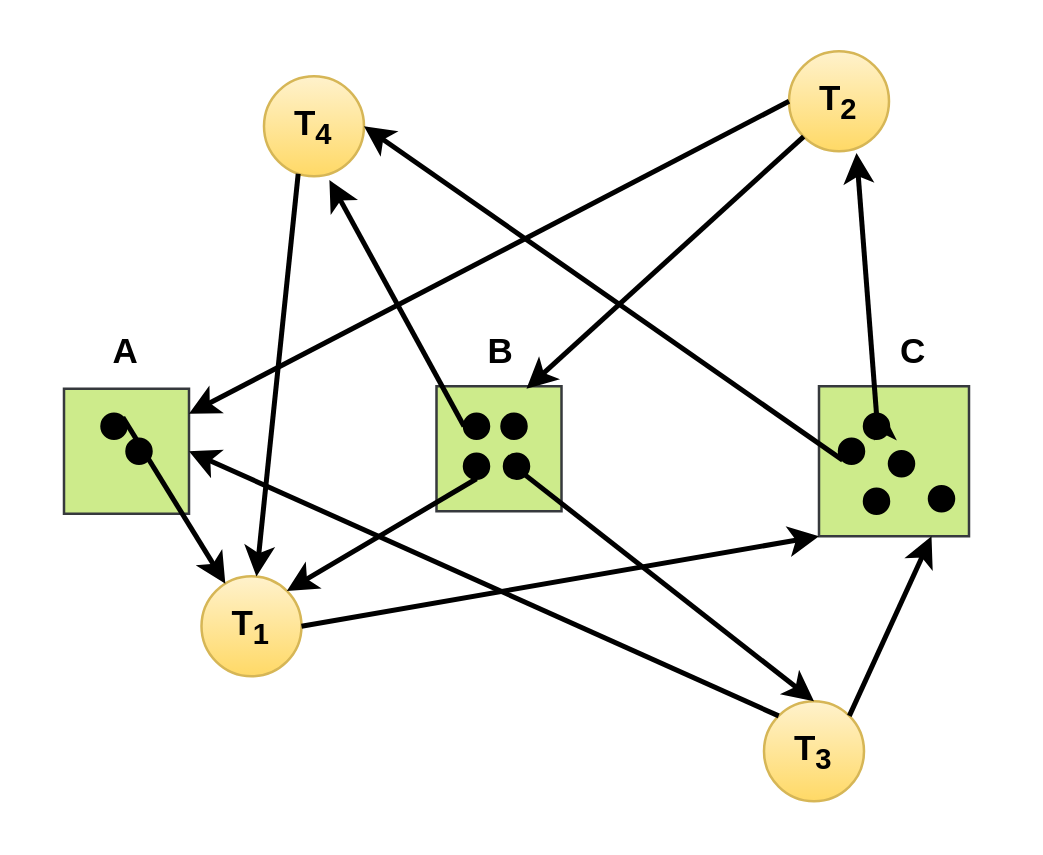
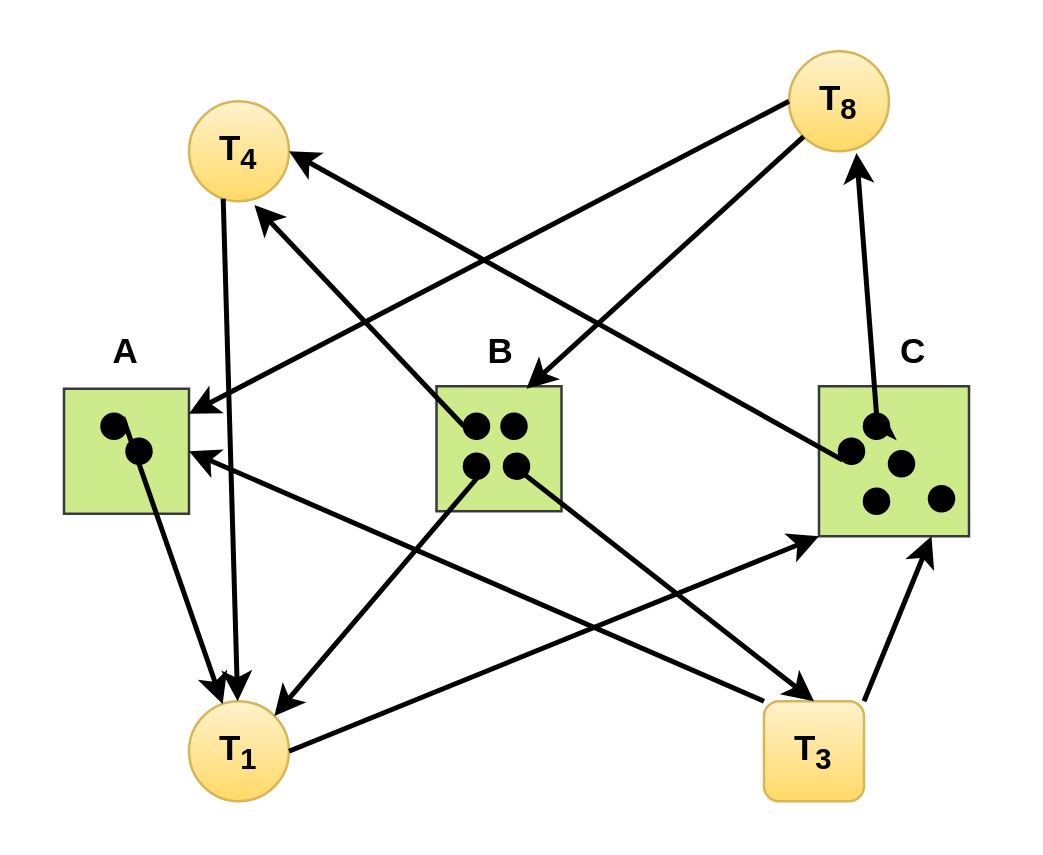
  <mxCell id="0" />
  <mxCell id="1" parent="0" />
  <mxCell id="2" value="" style="whiteSpace=wrap;html=1;aspect=fixed;fillColor=#cdeb8b;strokeColor=#36393d;" vertex="1" parent="1"><mxGeometry x="25" y="155" width="50" height="50" as="geometry" /></mxCell>
  <mxCell id="3" value="" style="whiteSpace=wrap;html=1;aspect=fixed;fillColor=#cdeb8b;strokeColor=#36393d;" vertex="1" parent="1"><mxGeometry x="174" y="154" width="50" height="50" as="geometry" /></mxCell>
  <mxCell id="4" value="" style="whiteSpace=wrap;html=1;aspect=fixed;fillColor=#cdeb8b;strokeColor=#36393d;" vertex="1" parent="1"><mxGeometry x="327" y="154" width="60" height="60" as="geometry" /></mxCell>
- <mxCell id="5" value="&lt;b style=&quot;font-size: 14px;&quot;&gt;T&lt;sub&gt;1&lt;/sub&gt;&lt;/b&gt;" style="ellipse;whiteSpace=wrap;html=1;aspect=fixed;fillColor=#fff2cc;gradientColor=#ffd966;strokeColor=#d6b656;" vertex="1" parent="1"><mxGeometry x="80" y="230" width="40" height="40" as="geometry" /></mxCell>
- <mxCell id="6" value="&lt;b style=&quot;border-color: var(--border-color); font-size: 14px;&quot;&gt;T&lt;sub&gt;2&lt;/sub&gt;&lt;/b&gt;" style="ellipse;whiteSpace=wrap;html=1;aspect=fixed;fillColor=#fff2cc;gradientColor=#ffd966;strokeColor=#d6b656;" vertex="1" parent="1"><mxGeometry x="315" y="20" width="40" height="40" as="geometry" /></mxCell>
- <mxCell id="7" value="&lt;b style=&quot;border-color: var(--border-color); font-size: 14px;&quot;&gt;T&lt;sub&gt;3&lt;/sub&gt;&lt;/b&gt;" style="ellipse;whiteSpace=wrap;html=1;aspect=fixed;fillColor=#fff2cc;gradientColor=#ffd966;strokeColor=#d6b656;" vertex="1" parent="1"><mxGeometry x="305" y="280" width="40" height="40" as="geometry" /></mxCell>
+ <mxCell id="5" value="&lt;b style=&quot;font-size: 14px;&quot;&gt;T&lt;sub&gt;1&lt;/sub&gt;&lt;/b&gt;" style="ellipse;whiteSpace=wrap;html=1;aspect=fixed;fillColor=#fff2cc;gradientColor=#ffd966;strokeColor=#d6b656;" vertex="1" parent="1"><mxGeometry x="75" y="280" width="40" height="40" as="geometry" /></mxCell>
+ <mxCell id="6" value="&lt;b style=&quot;border-color: var(--border-color); font-size: 14px;&quot;&gt;T&lt;sub&gt;8&lt;/sub&gt;&lt;/b&gt;" style="ellipse;whiteSpace=wrap;html=1;aspect=fixed;fillColor=#fff2cc;gradientColor=#ffd966;strokeColor=#d6b656;" vertex="1" parent="1"><mxGeometry x="315" y="20" width="40" height="40" as="geometry" /></mxCell>
+ <mxCell id="7" value="&lt;b style=&quot;border-color: var(--border-color); font-size: 14px;&quot;&gt;T&lt;sub&gt;3&lt;/sub&gt;&lt;/b&gt;" style="whiteSpace=wrap;html=1;aspect=fixed;fillColor=#fff2cc;gradientColor=#ffd966;strokeColor=#d6b656;rounded=1;" vertex="1" parent="1"><mxGeometry x="305" y="280" width="40" height="40" as="geometry" /></mxCell>
  <mxCell id="8" value="" style="ellipse;whiteSpace=wrap;html=1;aspect=fixed;fillColor=#000000;" vertex="1" parent="1"><mxGeometry x="40" y="165" width="10" height="10" as="geometry" /></mxCell>
  <mxCell id="9" value="" style="ellipse;whiteSpace=wrap;html=1;aspect=fixed;fillColor=#000000;" vertex="1" parent="1"><mxGeometry x="50" y="175" width="10" height="10" as="geometry" /></mxCell>
  <mxCell id="10" value="" style="ellipse;whiteSpace=wrap;html=1;aspect=fixed;fillColor=#000000;" vertex="1" parent="1"><mxGeometry x="185" y="165" width="10" height="10" as="geometry" /></mxCell>
  <mxCell id="11" value="" style="ellipse;whiteSpace=wrap;html=1;aspect=fixed;fillColor=#000000;" vertex="1" parent="1"><mxGeometry x="200" y="165" width="10" height="10" as="geometry" /></mxCell>
  <mxCell id="12" value="" style="ellipse;whiteSpace=wrap;html=1;aspect=fixed;fillColor=#000000;" vertex="1" parent="1"><mxGeometry x="185" y="181" width="10" height="10" as="geometry" /></mxCell>
  <mxCell id="13" value="" style="ellipse;whiteSpace=wrap;html=1;aspect=fixed;fillColor=#000000;" vertex="1" parent="1"><mxGeometry x="201" y="181" width="10" height="10" as="geometry" /></mxCell>
  <mxCell id="14" value="" style="ellipse;whiteSpace=wrap;html=1;aspect=fixed;fillColor=#000000;" vertex="1" parent="1"><mxGeometry x="345" y="165" width="10" height="10" as="geometry" /></mxCell>
  <mxCell id="15" value="" style="ellipse;whiteSpace=wrap;html=1;aspect=fixed;fillColor=#000000;" vertex="1" parent="1"><mxGeometry x="335" y="175" width="10" height="10" as="geometry" /></mxCell>
  <mxCell id="16" value="" style="ellipse;whiteSpace=wrap;html=1;aspect=fixed;fillColor=#000000;" vertex="1" parent="1"><mxGeometry x="355" y="180" width="10" height="10" as="geometry" /></mxCell>
  <mxCell id="17" style="edgeStyle=orthogonalEdgeStyle;rounded=0;orthogonalLoop=1;jettySize=auto;html=1;exitX=1;exitY=1;exitDx=0;exitDy=0;entryX=1;entryY=0;entryDx=0;entryDy=0;" edge="1" parent="1" source="14" target="14"><mxGeometry relative="1" as="geometry" /></mxCell>
  <mxCell id="18" value="&lt;b&gt;&lt;font style=&quot;font-size: 14px;&quot;&gt;A&lt;/font&gt;&lt;/b&gt;" style="text;html=1;strokeColor=none;fillColor=none;align=center;verticalAlign=middle;whiteSpace=wrap;rounded=0;" vertex="1" parent="1"><mxGeometry x="20" y="125" width="60" height="30" as="geometry" /></mxCell>
  <mxCell id="19" value="&lt;b&gt;&lt;font style=&quot;font-size: 14px;&quot;&gt;B&lt;/font&gt;&lt;/b&gt;" style="text;html=1;strokeColor=none;fillColor=none;align=center;verticalAlign=middle;whiteSpace=wrap;rounded=0;" vertex="1" parent="1"><mxGeometry x="170" y="125" width="60" height="30" as="geometry" /></mxCell>
  <mxCell id="20" value="&lt;b&gt;&lt;font style=&quot;font-size: 14px;&quot;&gt;C&lt;/font&gt;&lt;/b&gt;" style="text;html=1;strokeColor=none;fillColor=none;align=center;verticalAlign=middle;whiteSpace=wrap;rounded=0;" vertex="1" parent="1"><mxGeometry x="335" y="125" width="60" height="30" as="geometry" /></mxCell>
  <mxCell id="21" value="" style="endArrow=classic;html=1;rounded=0;strokeWidth=2;exitX=1;exitY=0;exitDx=0;exitDy=0;" edge="1" parent="1" source="8" target="5"><mxGeometry width="50" height="50" relative="1" as="geometry"><mxPoint x="50" y="165" as="sourcePoint" /><mxPoint x="100" y="115" as="targetPoint" /></mxGeometry></mxCell>
  <mxCell id="22" value="" style="endArrow=classic;html=1;rounded=0;strokeWidth=2;exitX=0;exitY=0;exitDx=0;exitDy=0;entryX=1;entryY=0.5;entryDx=0;entryDy=0;" edge="1" parent="1" source="7" target="2"><mxGeometry width="50" height="50" relative="1" as="geometry"><mxPoint x="0" y="293" as="sourcePoint" /><mxPoint x="60" y="195" as="targetPoint" /></mxGeometry></mxCell>
  <mxCell id="23" value="" style="endArrow=classic;html=1;rounded=0;strokeWidth=2;exitX=1;exitY=0;exitDx=0;exitDy=0;entryX=0.75;entryY=1;entryDx=0;entryDy=0;" edge="1" parent="1" source="7" target="4"><mxGeometry width="50" height="50" relative="1" as="geometry"><mxPoint x="196" y="286" as="sourcePoint" /><mxPoint x="70" y="205" as="targetPoint" /></mxGeometry></mxCell>
  <mxCell id="24" value="" style="endArrow=classic;html=1;rounded=0;strokeWidth=2;exitX=0;exitY=1;exitDx=0;exitDy=0;entryX=0;entryY=1;entryDx=0;entryDy=0;" edge="1" parent="1" source="6"><mxGeometry width="50" height="50" relative="1" as="geometry"><mxPoint x="94" y="236" as="sourcePoint" /><mxPoint x="210" y="155" as="targetPoint" /></mxGeometry></mxCell>
  <mxCell id="25" value="" style="endArrow=classic;html=1;rounded=0;strokeWidth=2;exitX=0.5;exitY=1;exitDx=0;exitDy=0;entryX=1;entryY=0;entryDx=0;entryDy=0;" edge="1" parent="1" source="12" target="5"><mxGeometry width="50" height="50" relative="1" as="geometry"><mxPoint x="234" y="296" as="sourcePoint" /><mxPoint x="120" y="70" as="targetPoint" /></mxGeometry></mxCell>
  <mxCell id="26" value="" style="endArrow=classic;html=1;rounded=0;strokeWidth=2;entryX=0;entryY=1;entryDx=0;entryDy=0;exitX=1;exitY=0.5;exitDx=0;exitDy=0;" edge="1" parent="1" source="5" target="4"><mxGeometry width="50" height="50" relative="1" as="geometry"><mxPoint x="140" y="50" as="sourcePoint" /><mxPoint x="256" y="-20" as="targetPoint" /></mxGeometry></mxCell>
  <mxCell id="27" value="" style="endArrow=classic;html=1;rounded=0;strokeWidth=2;exitX=0.5;exitY=0;exitDx=0;exitDy=0;entryX=0.675;entryY=1.017;entryDx=0;entryDy=0;entryPerimeter=0;" edge="1" parent="1" source="14" target="6"><mxGeometry width="50" height="50" relative="1" as="geometry"><mxPoint x="105" y="-40" as="sourcePoint" /><mxPoint x="295" y="64" as="targetPoint" /></mxGeometry></mxCell>
  <mxCell id="28" value="" style="endArrow=classic;html=1;rounded=0;strokeWidth=2;exitX=1;exitY=1;exitDx=0;exitDy=0;entryX=0.5;entryY=0;entryDx=0;entryDy=0;" edge="1" parent="1" source="13" target="7"><mxGeometry width="50" height="50" relative="1" as="geometry"><mxPoint x="160" y="81" as="sourcePoint" /><mxPoint x="350" y="185" as="targetPoint" /></mxGeometry></mxCell>
  <mxCell id="29" value="" style="endArrow=classic;html=1;rounded=0;strokeWidth=2;entryX=0.654;entryY=1.038;entryDx=0;entryDy=0;exitX=0;exitY=0.5;exitDx=0;exitDy=0;entryPerimeter=0;" edge="1" parent="1" source="10" target="30"><mxGeometry width="50" height="50" relative="1" as="geometry"><mxPoint x="210" y="180" as="sourcePoint" /><mxPoint x="360" y="195" as="targetPoint" /></mxGeometry></mxCell>
- <mxCell id="30" value="&lt;b style=&quot;font-size: 14px;&quot;&gt;T&lt;sub&gt;4&lt;/sub&gt;&lt;/b&gt;" style="ellipse;whiteSpace=wrap;html=1;aspect=fixed;fillColor=#fff2cc;gradientColor=#ffd966;strokeColor=#d6b656;" vertex="1" parent="1"><mxGeometry x="105" y="30" width="40" height="40" as="geometry" /></mxCell>
+ <mxCell id="30" value="&lt;b style=&quot;font-size: 14px;&quot;&gt;T&lt;sub&gt;4&lt;/sub&gt;&lt;/b&gt;" style="ellipse;whiteSpace=wrap;html=1;aspect=fixed;fillColor=#fff2cc;gradientColor=#ffd966;strokeColor=#d6b656;" vertex="1" parent="1"><mxGeometry x="75" y="40" width="40" height="40" as="geometry" /></mxCell>
  <mxCell id="31" value="" style="endArrow=classic;html=1;rounded=0;strokeWidth=2;entryX=1;entryY=0.5;entryDx=0;entryDy=0;exitX=0;exitY=1;exitDx=0;exitDy=0;" edge="1" parent="1" source="15" target="30"><mxGeometry width="50" height="50" relative="1" as="geometry"><mxPoint x="196" y="200" as="sourcePoint" /><mxPoint x="79" y="306" as="targetPoint" /></mxGeometry></mxCell>
  <mxCell id="32" value="" style="endArrow=classic;html=1;rounded=0;strokeWidth=2;exitX=0.342;exitY=0.975;exitDx=0;exitDy=0;exitPerimeter=0;" edge="1" parent="1" source="30" target="5"><mxGeometry width="50" height="50" relative="1" as="geometry"><mxPoint x="206" y="210" as="sourcePoint" /><mxPoint x="89" y="316" as="targetPoint" /></mxGeometry></mxCell>
  <mxCell id="33" value="" style="ellipse;whiteSpace=wrap;html=1;aspect=fixed;fillColor=#000000;" vertex="1" parent="1"><mxGeometry x="345" y="195" width="10" height="10" as="geometry" /></mxCell>
  <mxCell id="34" value="" style="ellipse;whiteSpace=wrap;html=1;aspect=fixed;fillColor=#000000;" vertex="1" parent="1"><mxGeometry x="371" y="194" width="10" height="10" as="geometry" /></mxCell>
  <mxCell id="35" value="" style="endArrow=classic;html=1;rounded=0;strokeWidth=2;exitX=0;exitY=0.5;exitDx=0;exitDy=0;entryX=1;entryY=0;entryDx=0;entryDy=0;" edge="1" parent="1" source="6"><mxGeometry width="50" height="50" relative="1" as="geometry"><mxPoint x="156" y="70" as="sourcePoint" /><mxPoint x="75" y="165" as="targetPoint" /></mxGeometry></mxCell>
